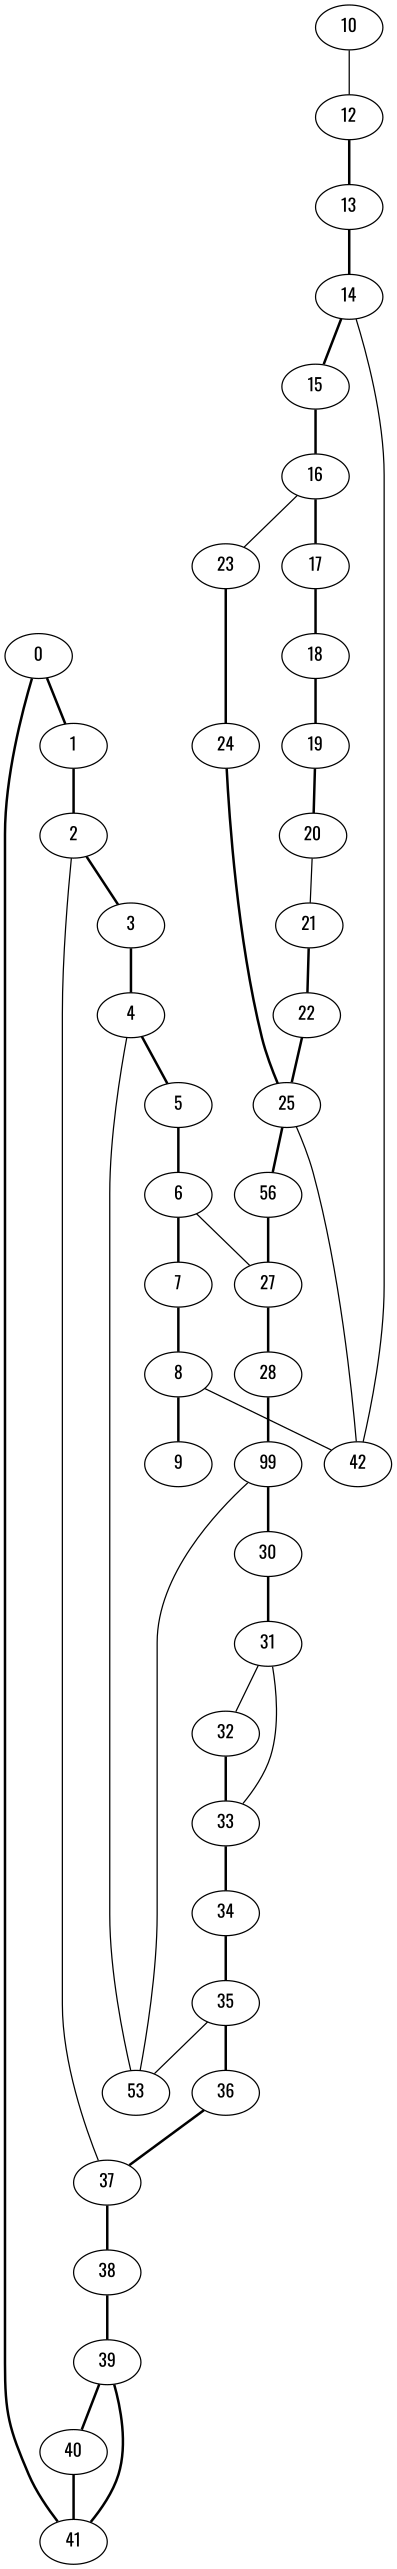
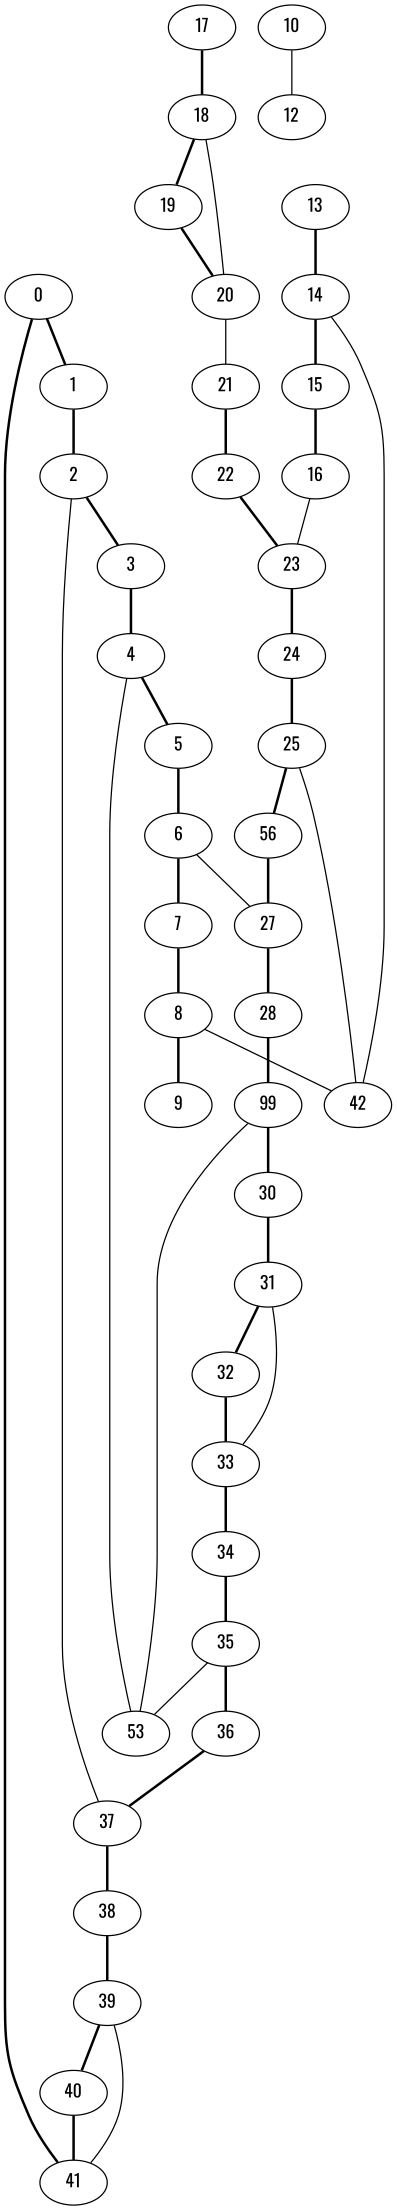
  graph {
    fontname=Oswald
    node [fontname=Oswald]
    edge [fontname=Oswald style=bold]
    0
    1
    41
    2
    3
    37
    4
    38
    5
    n10 [label=53]
    39
    6
    7
    27
    8
    28
    9
    42
    n19 [label=99]
    10
    12
    13
    14
    15
    16
    17
    23
    18
    24
    19
    20
    25
    21
    22
    n35 [label=56]
    30
    31
    32
    33
    34
    35
    36
    40
    0 -- 1
    0 -- 41
    1 -- 2
    2 -- 3
    2 -- 37 [style=""]
    3 -- 4
    37 -- 38
    4 -- 5
    4 -- n10 [style=""]
    38 -- 39
    5 -- 6
-   39 -- 41
+   39 -- 41 [style=""]
    39 -- 40
    6 -- 7
    6 -- 27 [style=""]
    7 -- 8
    27 -- 28
    8 -- 9
    8 -- 42 [style=""]
    28 -- n19
    n19 -- n10 [style=""]
    n19 -- 30
    10 -- 12 [style=""]
-   12 -- 13
    13 -- 14
    14 -- 42 [style=""]
    14 -- 15
    15 -- 16
-   16 -- 17
    16 -- 23 [style=""]
    17 -- 18
    23 -- 24
    18 -- 19
+   18 -- 20 [style=""]
    24 -- 25
    19 -- 20
    20 -- 21 [style=solid]
    25 -- 42 [style=""]
    25 -- n35
    21 -- 22
-   22 -- 25
+   22 -- 23
    n35 -- 27
    30 -- 31
-   31 -- 32 [style=solid]
+   31 -- 32
    31 -- 33 [style=""]
    32 -- 33
    33 -- 34
    34 -- 35
    35 -- n10 [style=""]
    35 -- 36
    36 -- 37
    40 -- 41
  }
